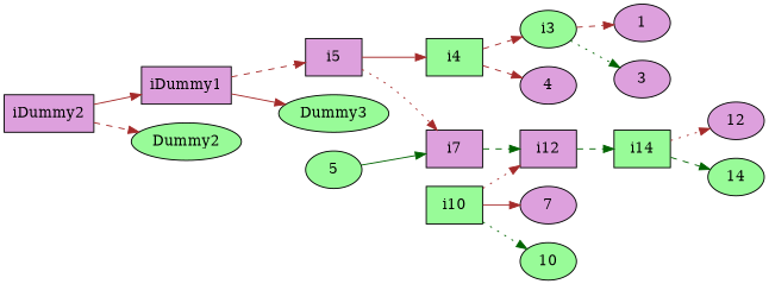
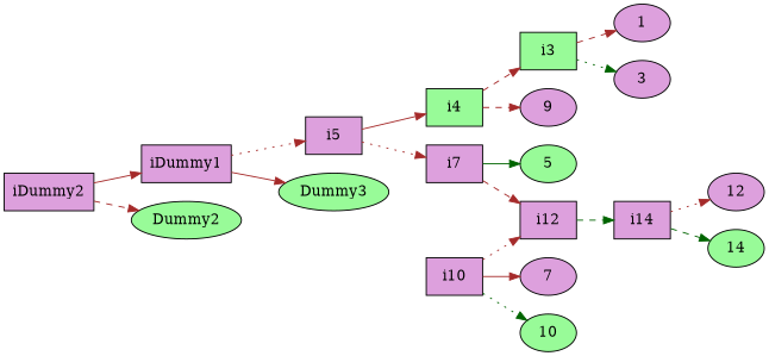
  digraph {
    rankdir=LR
    node [fillcolor=plum style=filled]
    edge [color=brown style=dashed]
    iDummy2 [shape=box]
    iDummy1 [shape=box]
    Dummy2 [fillcolor=palegreen]
    i5 [shape=box]
    n5 [fillcolor=palegreen label=Dummy3]
    i4 [fillcolor=palegreen shape=box]
    i7 [shape=box]
-   i3 [fillcolor=palegreen shape=ellipse]
-   4
+   i3 [fillcolor=palegreen shape=box]
+   4 [label=9]
    5 [fillcolor=palegreen]
    i12 [shape=box]
    1
    3
-   i14 [fillcolor=palegreen shape=box]
-   i10 [fillcolor=palegreen shape=box]
+   i14 [shape=box]
+   i10 [shape=box]
    7
    10 [fillcolor=palegreen]
    12
    14 [fillcolor=palegreen]
    iDummy2 -> iDummy1 [style=solid]
    iDummy2 -> Dummy2
-   iDummy1 -> i5
+   iDummy1 -> i5 [style=dotted]
    iDummy1 -> n5 [style=solid]
    i5 -> i4 [style=solid]
    i5 -> i7 [style=dotted]
    i4 -> i3
    i4 -> 4
-   5 -> i7 [color=darkgreen style=solid]
-   i7 -> i12 [color=darkgreen]
+   i7 -> 5 [color=darkgreen style=solid]
+   i7 -> i12
    i3 -> 1
    i3 -> 3 [color=darkgreen style=dotted]
    i12 -> i14 [color=darkgreen]
    i14 -> 12 [style=dotted]
    i14 -> 14 [color=darkgreen]
    i10 -> i12 [style=dotted]
    i10 -> 7 [style=solid]
    i10 -> 10 [color=darkgreen style=dotted]
  }
